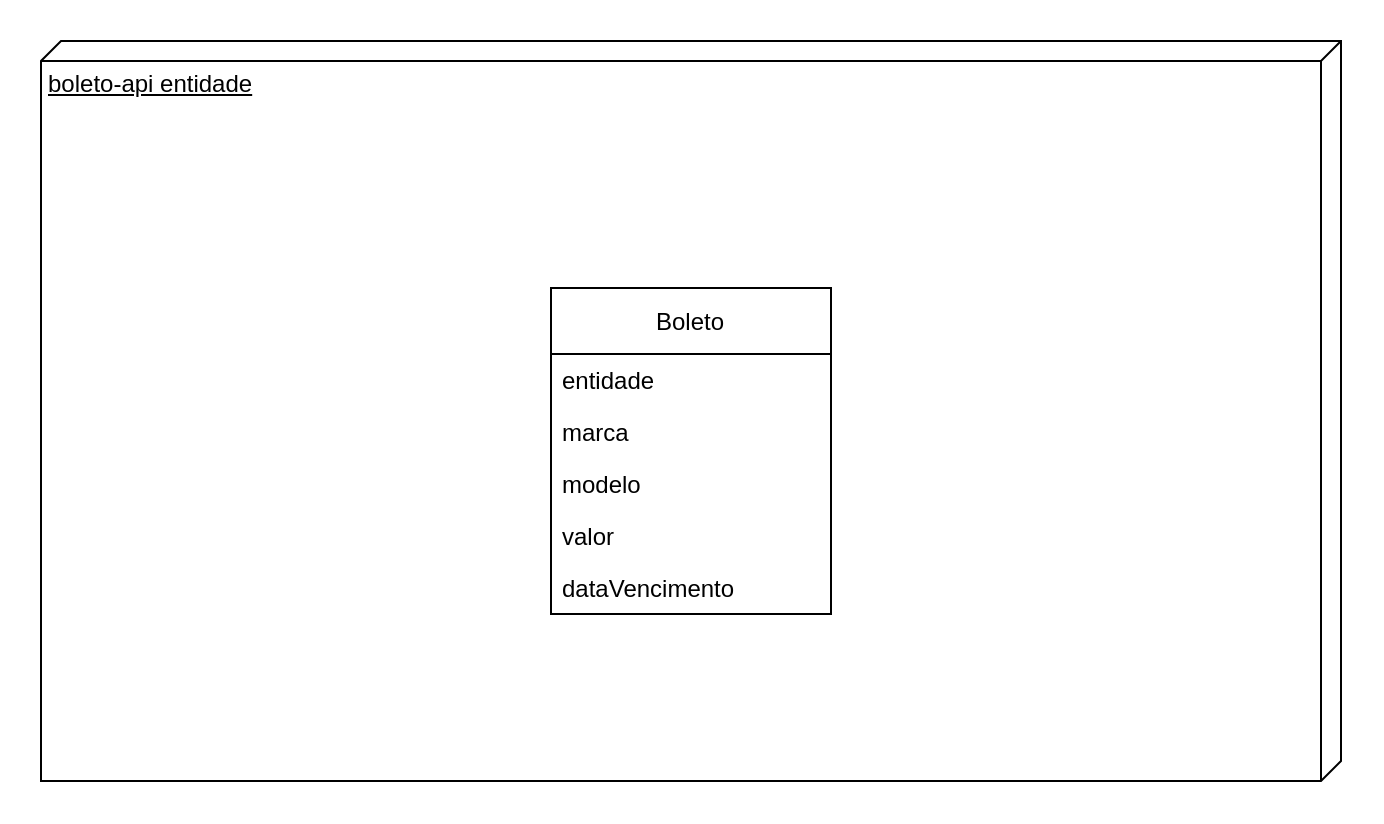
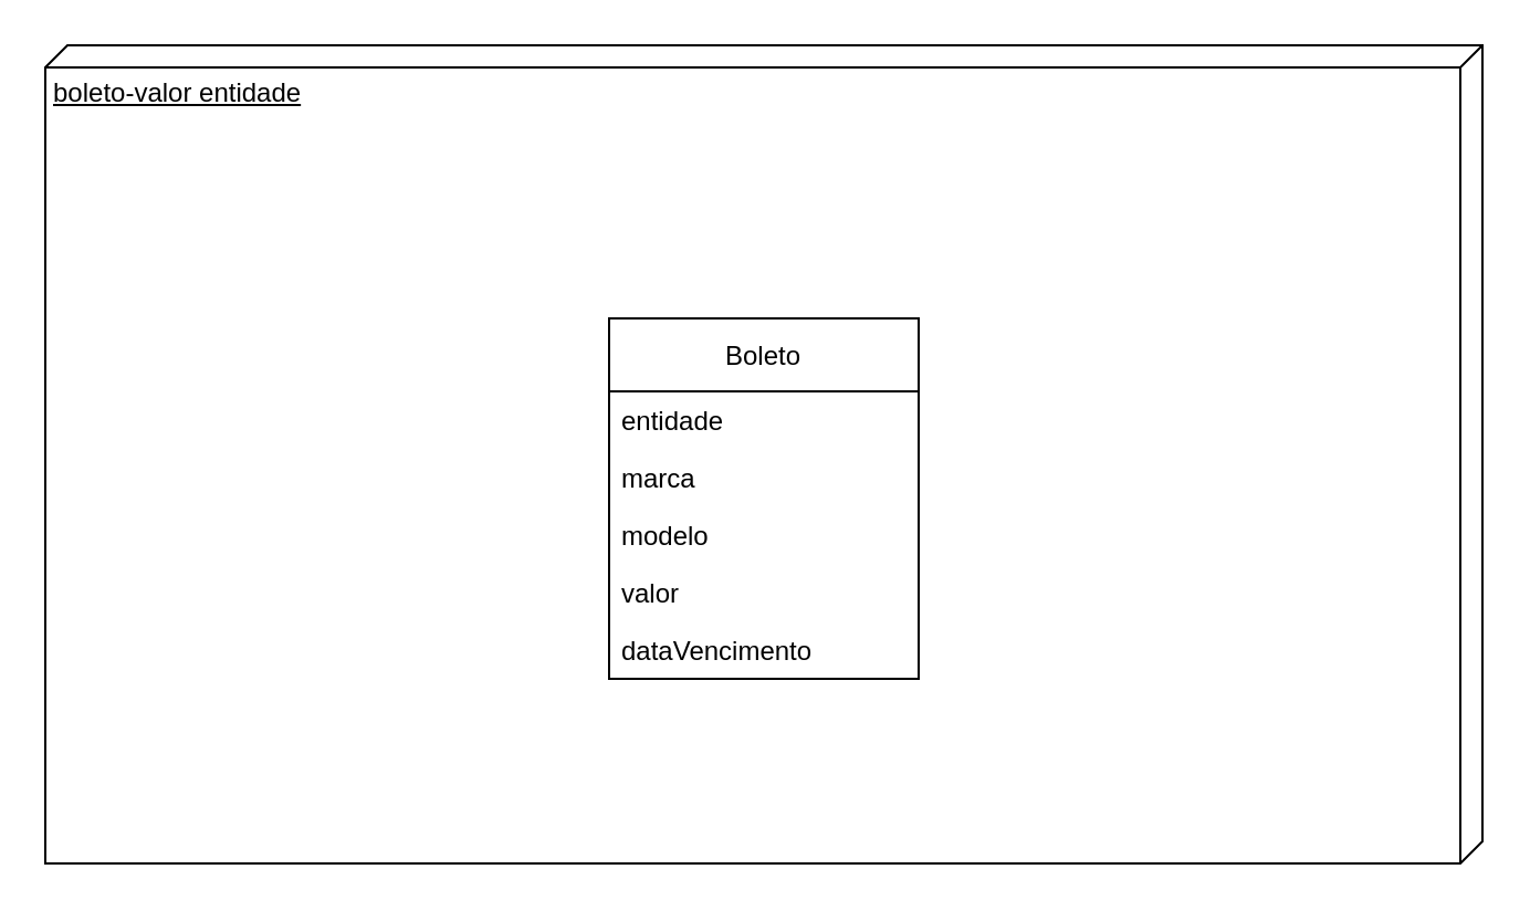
  <mxCell id="0" />
  <mxCell id="1" parent="0" />
- <mxCell id="2" value="boleto-api entidade" style="verticalAlign=top;align=left;spacingTop=8;spacingLeft=2;spacingRight=12;shape=cube;size=10;direction=south;fontStyle=4;html=1;" vertex="1" parent="1"><mxGeometry x="20" y="20" width="650" height="370" as="geometry" /></mxCell>
+ <mxCell id="2" value="boleto-valor entidade" style="verticalAlign=top;align=left;spacingTop=8;spacingLeft=2;spacingRight=12;shape=cube;size=10;direction=south;fontStyle=4;html=1;" vertex="1" parent="1"><mxGeometry x="20" y="20" width="650" height="370" as="geometry" /></mxCell>
  <mxCell id="3" value="Boleto" style="swimlane;fontStyle=0;childLayout=stackLayout;horizontal=1;startSize=33;fillColor=none;horizontalStack=0;resizeParent=1;resizeParentMax=0;resizeLast=0;collapsible=1;marginBottom=0;" vertex="1" parent="1"><mxGeometry x="275" y="143.5" width="140" height="163" as="geometry" /></mxCell>
  <mxCell id="4" value="entidade" style="text;strokeColor=none;fillColor=none;align=left;verticalAlign=top;spacingLeft=4;spacingRight=4;overflow=hidden;rotatable=0;points=[[0,0.5],[1,0.5]];portConstraint=eastwest;" vertex="1" parent="3"><mxGeometry y="33" width="140" height="26" as="geometry" /></mxCell>
  <mxCell id="5" value="marca" style="text;strokeColor=none;fillColor=none;align=left;verticalAlign=top;spacingLeft=4;spacingRight=4;overflow=hidden;rotatable=0;points=[[0,0.5],[1,0.5]];portConstraint=eastwest;" vertex="1" parent="3"><mxGeometry y="59" width="140" height="26" as="geometry" /></mxCell>
  <mxCell id="6" value="modelo" style="text;strokeColor=none;fillColor=none;align=left;verticalAlign=top;spacingLeft=4;spacingRight=4;overflow=hidden;rotatable=0;points=[[0,0.5],[1,0.5]];portConstraint=eastwest;" vertex="1" parent="3"><mxGeometry y="85" width="140" height="26" as="geometry" /></mxCell>
  <mxCell id="7" value="valor" style="text;strokeColor=none;fillColor=none;align=left;verticalAlign=top;spacingLeft=4;spacingRight=4;overflow=hidden;rotatable=0;points=[[0,0.5],[1,0.5]];portConstraint=eastwest;" vertex="1" parent="3"><mxGeometry y="111" width="140" height="26" as="geometry" /></mxCell>
  <mxCell id="8" value="dataVencimento" style="text;strokeColor=none;fillColor=none;align=left;verticalAlign=top;spacingLeft=4;spacingRight=4;overflow=hidden;rotatable=0;points=[[0,0.5],[1,0.5]];portConstraint=eastwest;" vertex="1" parent="3"><mxGeometry y="137" width="140" height="26" as="geometry" /></mxCell>
